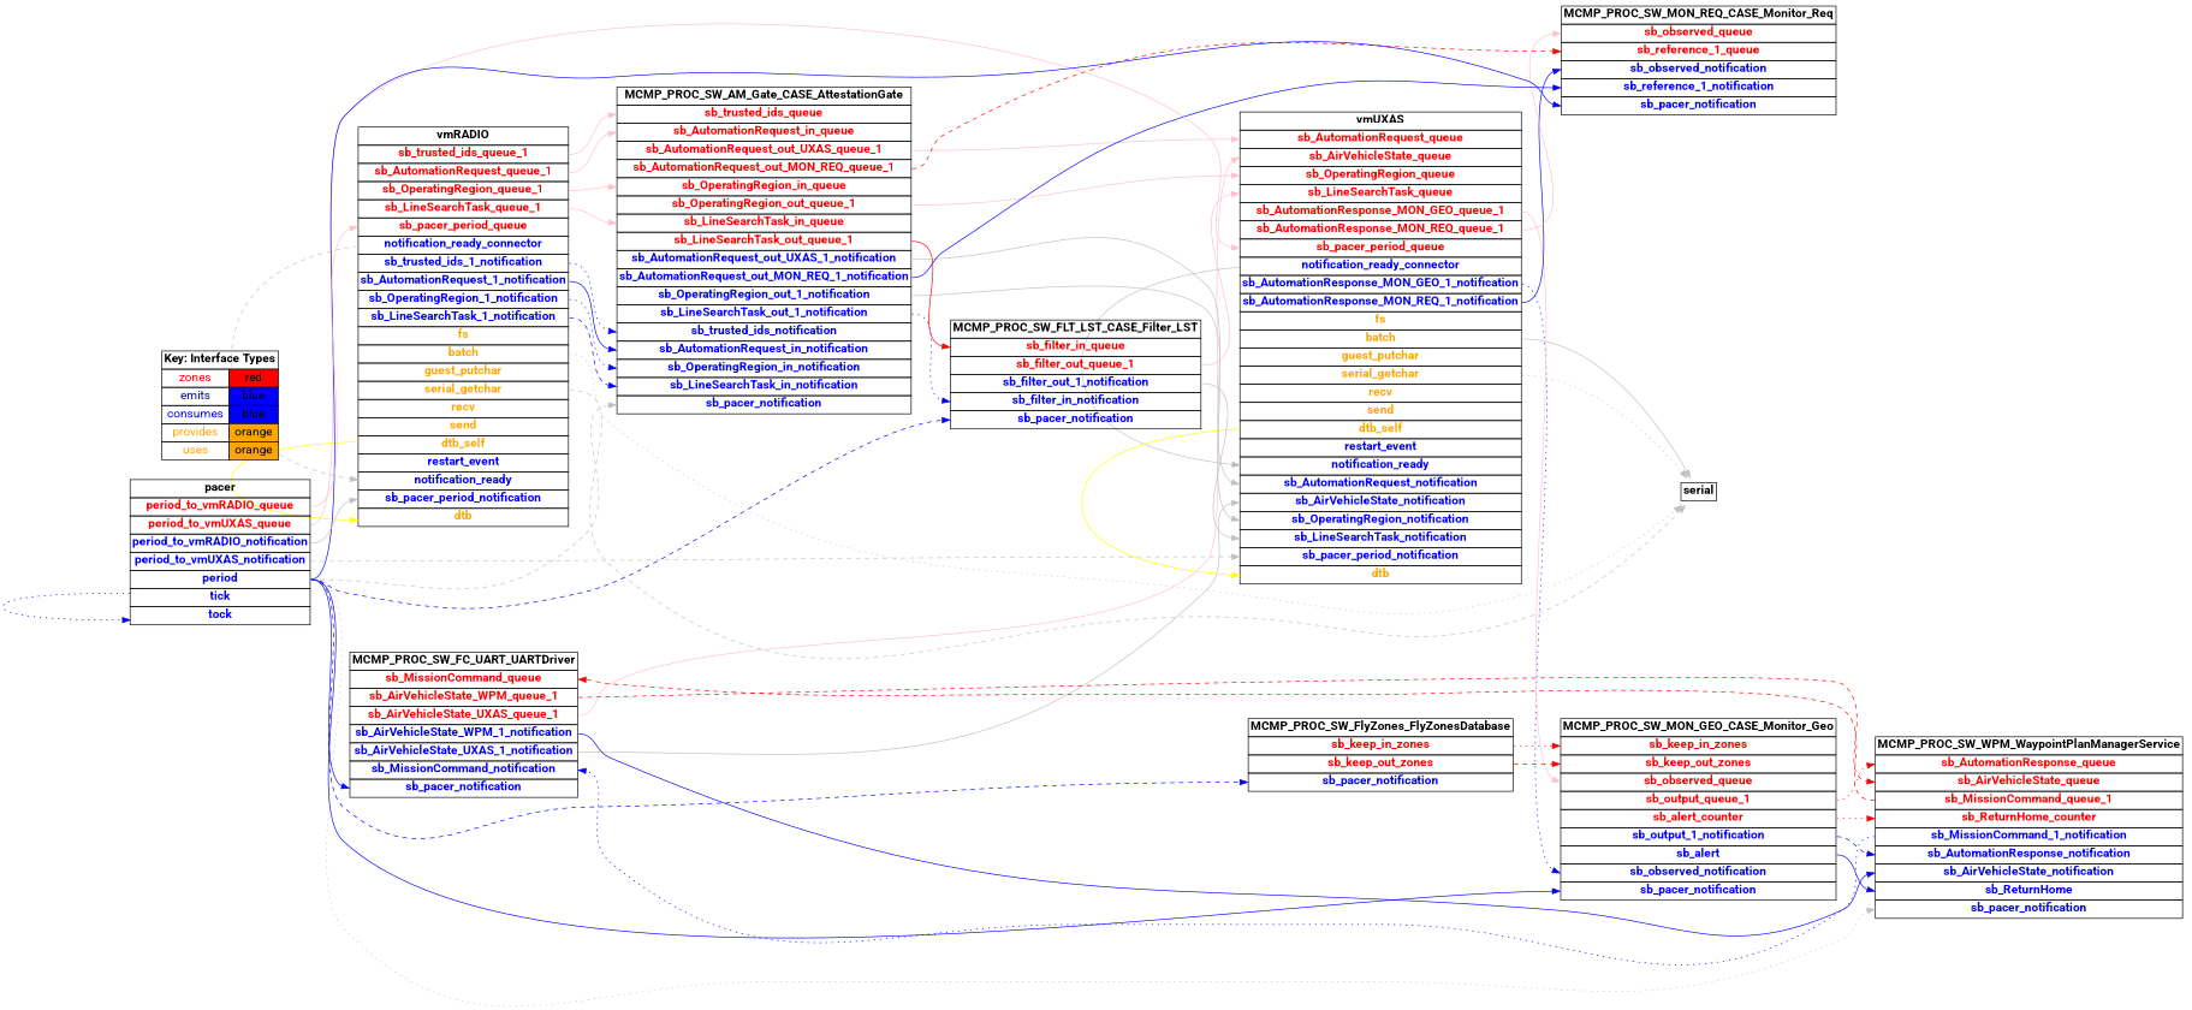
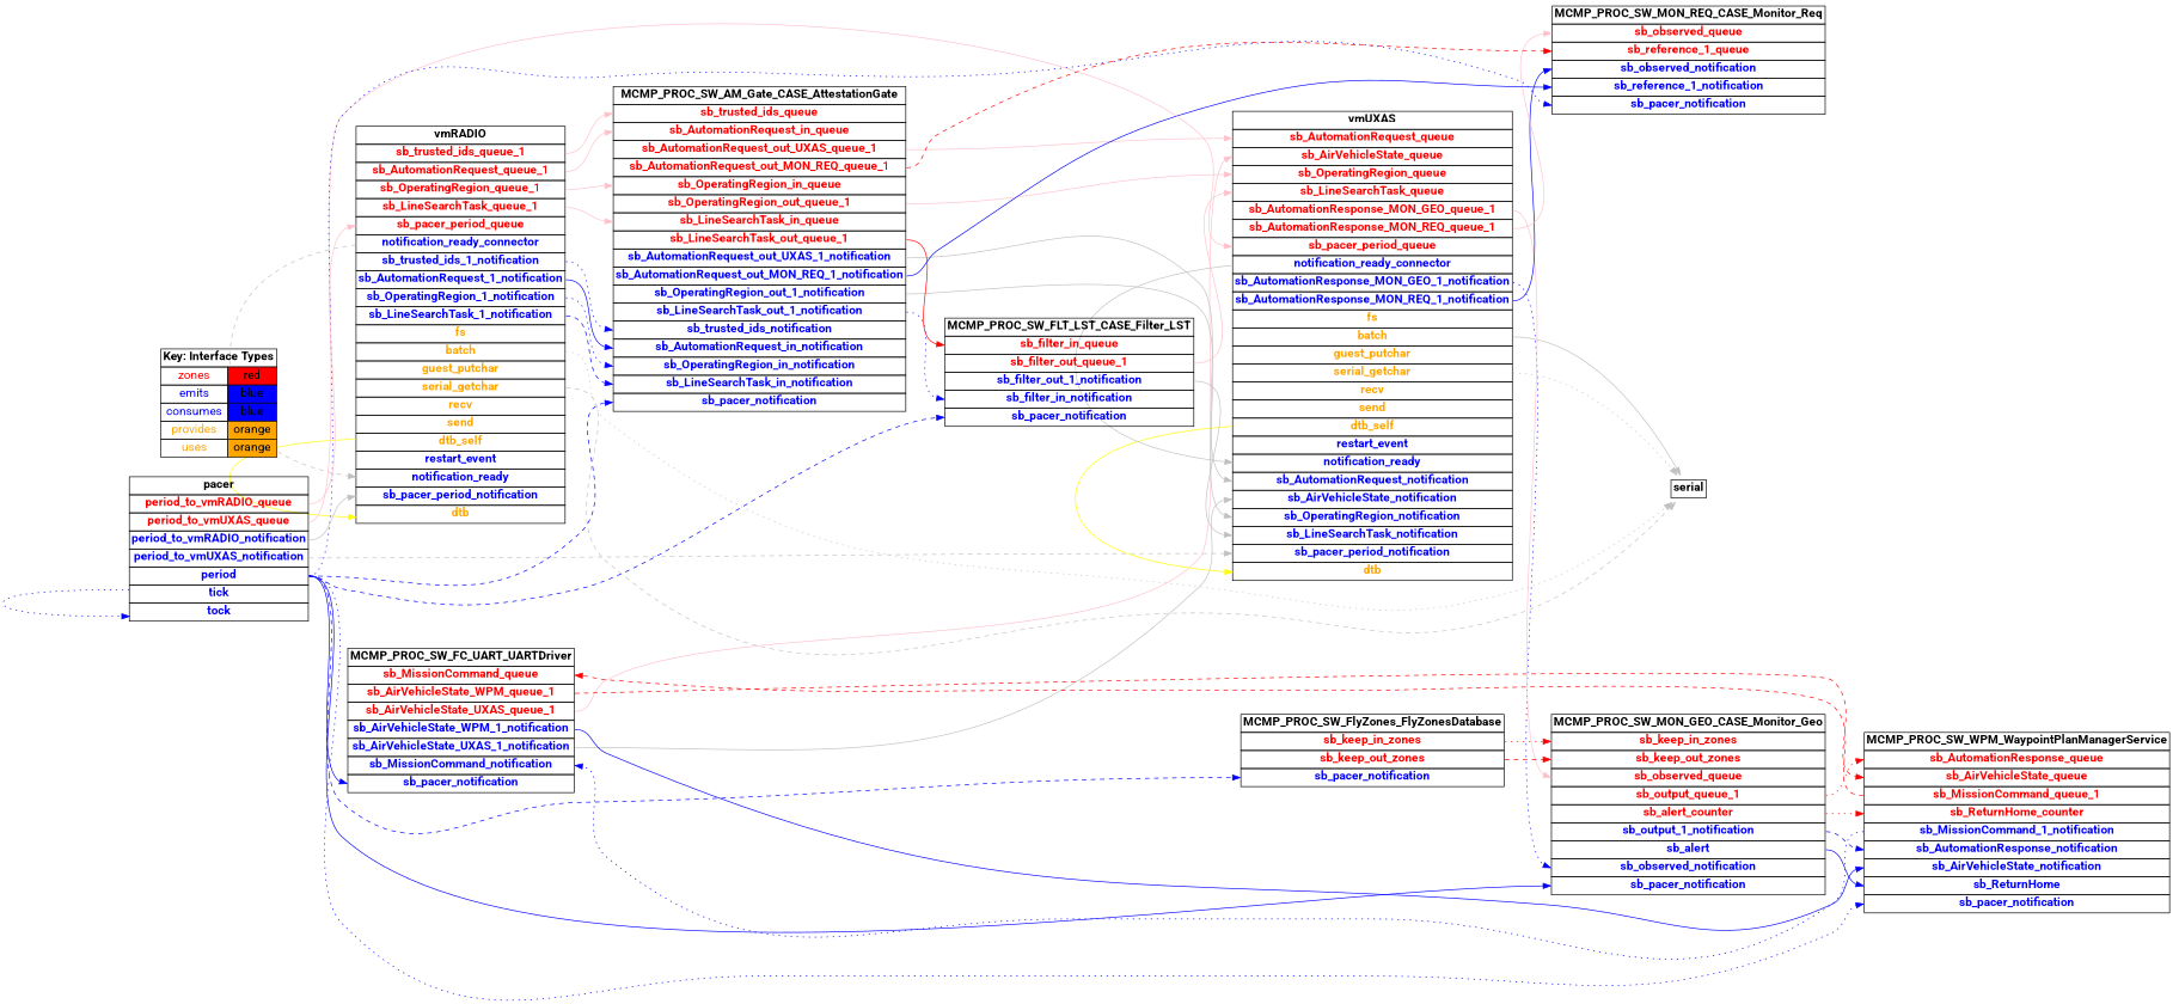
  digraph {
    fontname=Roboto
    rankdir=LR
    node [fontname=Roboto fontsize=16 shape=plaintext]
    edge [color=blue fontname=Roboto headport=sb_pacer_notification style=solid tailport=period]
    n1 [label=<     <TABLE BORDER="0" CELLBORDER="1" CELLSPACING="0">       <TR><TD><B>MCMP_PROC_SW_FC_UART_UARTDriver</B></TD></TR>       <TR><TD PORT="sb_MissionCommand_queue"><FONT COLOR="red"><B>sb_MissionCommand_queue</B></FONT></TD></TR>       <TR><TD PORT="sb_AirVehicleState_WPM_queue_1"><FONT COLOR="red"><B>sb_AirVehicleState_WPM_queue_1</B></FONT></TD></TR>       <TR><TD PORT="sb_AirVehicleState_UXAS_queue_1"><FONT COLOR="red"><B>sb_AirVehicleState_UXAS_queue_1</B></FONT></TD></TR>       <TR><TD PORT="sb_AirVehicleState_WPM_1_notification"><FONT COLOR="blue"><B>sb_AirVehicleState_WPM_1_notification</B></FONT></TD></TR>       <TR><TD PORT="sb_AirVehicleState_UXAS_1_notification"><FONT COLOR="blue"><B>sb_AirVehicleState_UXAS_1_notification</B></FONT></TD></TR>       <TR><TD PORT="sb_MissionCommand_notification"><FONT COLOR="blue"><B>sb_MissionCommand_notification</B></FONT></TD></TR>       <TR><TD PORT="sb_pacer_notification"><FONT COLOR="blue"><B>sb_pacer_notification</B></FONT></TD></TR>"     </TABLE>   >]
    n2 [label=<     <TABLE BORDER="0" CELLBORDER="1" CELLSPACING="0">       <TR><TD><B>vmUXAS</B></TD></TR>       <TR><TD PORT="sb_AutomationRequest_queue"><FONT COLOR="red"><B>sb_AutomationRequest_queue</B></FONT></TD></TR>       <TR><TD PORT="sb_AirVehicleState_queue"><FONT COLOR="red"><B>sb_AirVehicleState_queue</B></FONT></TD></TR>       <TR><TD PORT="sb_OperatingRegion_queue"><FONT COLOR="red"><B>sb_OperatingRegion_queue</B></FONT></TD></TR>       <TR><TD PORT="sb_LineSearchTask_queue"><FONT COLOR="red"><B>sb_LineSearchTask_queue</B></FONT></TD></TR>       <TR><TD PORT="sb_AutomationResponse_MON_GEO_queue_1"><FONT COLOR="red"><B>sb_AutomationResponse_MON_GEO_queue_1</B></FONT></TD></TR>       <TR><TD PORT="sb_AutomationResponse_MON_REQ_queue_1"><FONT COLOR="red"><B>sb_AutomationResponse_MON_REQ_queue_1</B></FONT></TD></TR>       <TR><TD PORT="sb_pacer_period_queue"><FONT COLOR="red"><B>sb_pacer_period_queue</B></FONT></TD></TR>       <TR><TD PORT="notification_ready_connector"><FONT COLOR="blue"><B>notification_ready_connector</B></FONT></TD></TR>       <TR><TD PORT="sb_AutomationResponse_MON_GEO_1_notification"><FONT COLOR="blue"><B>sb_AutomationResponse_MON_GEO_1_notification</B></FONT></TD></TR>       <TR><TD PORT="sb_AutomationResponse_MON_REQ_1_notification"><FONT COLOR="blue"><B>sb_AutomationResponse_MON_REQ_1_notification</B></FONT></TD></TR>       <TR><TD PORT="fs"><FONT COLOR="orange"><B>fs</B></FONT></TD></TR>       <TR><TD PORT="batch"><FONT COLOR="orange"><B>batch</B></FONT></TD></TR>       <TR><TD PORT="guest_putchar"><FONT COLOR="orange"><B>guest_putchar</B></FONT></TD></TR>       <TR><TD PORT="serial_getchar"><FONT COLOR="orange"><B>serial_getchar</B></FONT></TD></TR>       <TR><TD PORT="recv"><FONT COLOR="orange"><B>recv</B></FONT></TD></TR>       <TR><TD PORT="send"><FONT COLOR="orange"><B>send</B></FONT></TD></TR>       <TR><TD PORT="dtb_self"><FONT COLOR="orange"><B>dtb_self</B></FONT></TD></TR>       <TR><TD PORT="restart_event"><FONT COLOR="blue"><B>restart_event</B></FONT></TD></TR>       <TR><TD PORT="notification_ready"><FONT COLOR="blue"><B>notification_ready</B></FONT></TD></TR>       <TR><TD PORT="sb_AutomationRequest_notification"><FONT COLOR="blue"><B>sb_AutomationRequest_notification</B></FONT></TD></TR>       <TR><TD PORT="sb_AirVehicleState_notification"><FONT COLOR="blue"><B>sb_AirVehicleState_notification</B></FONT></TD></TR>       <TR><TD PORT="sb_OperatingRegion_notification"><FONT COLOR="blue"><B>sb_OperatingRegion_notification</B></FONT></TD></TR>       <TR><TD PORT="sb_LineSearchTask_notification"><FONT COLOR="blue"><B>sb_LineSearchTask_notification</B></FONT></TD></TR>       <TR><TD PORT="sb_pacer_period_notification"><FONT COLOR="blue"><B>sb_pacer_period_notification</B></FONT></TD></TR>       <TR><TD PORT="dtb"><FONT COLOR="orange"><B>dtb</B></FONT></TD></TR>"     </TABLE>   >]
    n3 [label=<     <TABLE BORDER="0" CELLBORDER="1" CELLSPACING="0">       <TR><TD><B>MCMP_PROC_SW_WPM_WaypointPlanManagerService</B></TD></TR>       <TR><TD PORT="sb_AutomationResponse_queue"><FONT COLOR="red"><B>sb_AutomationResponse_queue</B></FONT></TD></TR>       <TR><TD PORT="sb_AirVehicleState_queue"><FONT COLOR="red"><B>sb_AirVehicleState_queue</B></FONT></TD></TR>       <TR><TD PORT="sb_MissionCommand_queue_1"><FONT COLOR="red"><B>sb_MissionCommand_queue_1</B></FONT></TD></TR>       <TR><TD PORT="sb_ReturnHome_counter"><FONT COLOR="red"><B>sb_ReturnHome_counter</B></FONT></TD></TR>       <TR><TD PORT="sb_MissionCommand_1_notification"><FONT COLOR="blue"><B>sb_MissionCommand_1_notification</B></FONT></TD></TR>       <TR><TD PORT="sb_AutomationResponse_notification"><FONT COLOR="blue"><B>sb_AutomationResponse_notification</B></FONT></TD></TR>       <TR><TD PORT="sb_AirVehicleState_notification"><FONT COLOR="blue"><B>sb_AirVehicleState_notification</B></FONT></TD></TR>       <TR><TD PORT="sb_ReturnHome"><FONT COLOR="blue"><B>sb_ReturnHome</B></FONT></TD></TR>       <TR><TD PORT="sb_pacer_notification"><FONT COLOR="blue"><B>sb_pacer_notification</B></FONT></TD></TR>"     </TABLE>   >]
    n4 [label=<     <TABLE BORDER="0" CELLBORDER="1" CELLSPACING="0">       <TR><TD><B>serial</B></TD></TR>"     </TABLE>   >]
    n5 [label=<     <TABLE BORDER="0" CELLBORDER="1" CELLSPACING="0">       <TR><TD><B>MCMP_PROC_SW_MON_GEO_CASE_Monitor_Geo</B></TD></TR>       <TR><TD PORT="sb_keep_in_zones"><FONT COLOR="red"><B>sb_keep_in_zones</B></FONT></TD></TR>       <TR><TD PORT="sb_keep_out_zones"><FONT COLOR="red"><B>sb_keep_out_zones</B></FONT></TD></TR>       <TR><TD PORT="sb_observed_queue"><FONT COLOR="red"><B>sb_observed_queue</B></FONT></TD></TR>       <TR><TD PORT="sb_output_queue_1"><FONT COLOR="red"><B>sb_output_queue_1</B></FONT></TD></TR>       <TR><TD PORT="sb_alert_counter"><FONT COLOR="red"><B>sb_alert_counter</B></FONT></TD></TR>       <TR><TD PORT="sb_output_1_notification"><FONT COLOR="blue"><B>sb_output_1_notification</B></FONT></TD></TR>       <TR><TD PORT="sb_alert"><FONT COLOR="blue"><B>sb_alert</B></FONT></TD></TR>       <TR><TD PORT="sb_observed_notification"><FONT COLOR="blue"><B>sb_observed_notification</B></FONT></TD></TR>       <TR><TD PORT="sb_pacer_notification"><FONT COLOR="blue"><B>sb_pacer_notification</B></FONT></TD></TR>"     </TABLE>   >]
    n6 [label=<     <TABLE BORDER="0" CELLBORDER="1" CELLSPACING="0">       <TR><TD><B>MCMP_PROC_SW_MON_REQ_CASE_Monitor_Req</B></TD></TR>       <TR><TD PORT="sb_observed_queue"><FONT COLOR="red"><B>sb_observed_queue</B></FONT></TD></TR>       <TR><TD PORT="sb_reference_1_queue"><FONT COLOR="red"><B>sb_reference_1_queue</B></FONT></TD></TR>       <TR><TD PORT="sb_observed_notification"><FONT COLOR="blue"><B>sb_observed_notification</B></FONT></TD></TR>       <TR><TD PORT="sb_reference_1_notification"><FONT COLOR="blue"><B>sb_reference_1_notification</B></FONT></TD></TR>       <TR><TD PORT="sb_pacer_notification"><FONT COLOR="blue"><B>sb_pacer_notification</B></FONT></TD></TR>"     </TABLE>   >]
    n7 [label=<     <TABLE BORDER="0" CELLBORDER="1" CELLSPACING="0">       <TR><TD><B>vmRADIO</B></TD></TR>       <TR><TD PORT="sb_trusted_ids_queue_1"><FONT COLOR="red"><B>sb_trusted_ids_queue_1</B></FONT></TD></TR>       <TR><TD PORT="sb_AutomationRequest_queue_1"><FONT COLOR="red"><B>sb_AutomationRequest_queue_1</B></FONT></TD></TR>       <TR><TD PORT="sb_OperatingRegion_queue_1"><FONT COLOR="red"><B>sb_OperatingRegion_queue_1</B></FONT></TD></TR>       <TR><TD PORT="sb_LineSearchTask_queue_1"><FONT COLOR="red"><B>sb_LineSearchTask_queue_1</B></FONT></TD></TR>       <TR><TD PORT="sb_pacer_period_queue"><FONT COLOR="red"><B>sb_pacer_period_queue</B></FONT></TD></TR>       <TR><TD PORT="notification_ready_connector"><FONT COLOR="blue"><B>notification_ready_connector</B></FONT></TD></TR>       <TR><TD PORT="sb_trusted_ids_1_notification"><FONT COLOR="blue"><B>sb_trusted_ids_1_notification</B></FONT></TD></TR>       <TR><TD PORT="sb_AutomationRequest_1_notification"><FONT COLOR="blue"><B>sb_AutomationRequest_1_notification</B></FONT></TD></TR>       <TR><TD PORT="sb_OperatingRegion_1_notification"><FONT COLOR="blue"><B>sb_OperatingRegion_1_notification</B></FONT></TD></TR>       <TR><TD PORT="sb_LineSearchTask_1_notification"><FONT COLOR="blue"><B>sb_LineSearchTask_1_notification</B></FONT></TD></TR>       <TR><TD PORT="fs"><FONT COLOR="orange"><B>fs</B></FONT></TD></TR>       <TR><TD PORT="batch"><FONT COLOR="orange"><B>batch</B></FONT></TD></TR>       <TR><TD PORT="guest_putchar"><FONT COLOR="orange"><B>guest_putchar</B></FONT></TD></TR>       <TR><TD PORT="serial_getchar"><FONT COLOR="orange"><B>serial_getchar</B></FONT></TD></TR>       <TR><TD PORT="recv"><FONT COLOR="orange"><B>recv</B></FONT></TD></TR>       <TR><TD PORT="send"><FONT COLOR="orange"><B>send</B></FONT></TD></TR>       <TR><TD PORT="dtb_self"><FONT COLOR="orange"><B>dtb_self</B></FONT></TD></TR>       <TR><TD PORT="restart_event"><FONT COLOR="blue"><B>restart_event</B></FONT></TD></TR>       <TR><TD PORT="notification_ready"><FONT COLOR="blue"><B>notification_ready</B></FONT></TD></TR>       <TR><TD PORT="sb_pacer_period_notification"><FONT COLOR="blue"><B>sb_pacer_period_notification</B></FONT></TD></TR>       <TR><TD PORT="dtb"><FONT COLOR="orange"><B>dtb</B></FONT></TD></TR>"     </TABLE>   >]
    n8 [label=<     <TABLE BORDER="0" CELLBORDER="1" CELLSPACING="0">       <TR><TD><B>MCMP_PROC_SW_AM_Gate_CASE_AttestationGate</B></TD></TR>       <TR><TD PORT="sb_trusted_ids_queue"><FONT COLOR="red"><B>sb_trusted_ids_queue</B></FONT></TD></TR>       <TR><TD PORT="sb_AutomationRequest_in_queue"><FONT COLOR="red"><B>sb_AutomationRequest_in_queue</B></FONT></TD></TR>       <TR><TD PORT="sb_AutomationRequest_out_UXAS_queue_1"><FONT COLOR="red"><B>sb_AutomationRequest_out_UXAS_queue_1</B></FONT></TD></TR>       <TR><TD PORT="sb_AutomationRequest_out_MON_REQ_queue_1"><FONT COLOR="red"><B>sb_AutomationRequest_out_MON_REQ_queue_1</B></FONT></TD></TR>       <TR><TD PORT="sb_OperatingRegion_in_queue"><FONT COLOR="red"><B>sb_OperatingRegion_in_queue</B></FONT></TD></TR>       <TR><TD PORT="sb_OperatingRegion_out_queue_1"><FONT COLOR="red"><B>sb_OperatingRegion_out_queue_1</B></FONT></TD></TR>       <TR><TD PORT="sb_LineSearchTask_in_queue"><FONT COLOR="red"><B>sb_LineSearchTask_in_queue</B></FONT></TD></TR>       <TR><TD PORT="sb_LineSearchTask_out_queue_1"><FONT COLOR="red"><B>sb_LineSearchTask_out_queue_1</B></FONT></TD></TR>       <TR><TD PORT="sb_AutomationRequest_out_UXAS_1_notification"><FONT COLOR="blue"><B>sb_AutomationRequest_out_UXAS_1_notification</B></FONT></TD></TR>       <TR><TD PORT="sb_AutomationRequest_out_MON_REQ_1_notification"><FONT COLOR="blue"><B>sb_AutomationRequest_out_MON_REQ_1_notification</B></FONT></TD></TR>       <TR><TD PORT="sb_OperatingRegion_out_1_notification"><FONT COLOR="blue"><B>sb_OperatingRegion_out_1_notification</B></FONT></TD></TR>       <TR><TD PORT="sb_LineSearchTask_out_1_notification"><FONT COLOR="blue"><B>sb_LineSearchTask_out_1_notification</B></FONT></TD></TR>       <TR><TD PORT="sb_trusted_ids_notification"><FONT COLOR="blue"><B>sb_trusted_ids_notification</B></FONT></TD></TR>       <TR><TD PORT="sb_AutomationRequest_in_notification"><FONT COLOR="blue"><B>sb_AutomationRequest_in_notification</B></FONT></TD></TR>       <TR><TD PORT="sb_OperatingRegion_in_notification"><FONT COLOR="blue"><B>sb_OperatingRegion_in_notification</B></FONT></TD></TR>       <TR><TD PORT="sb_LineSearchTask_in_notification"><FONT COLOR="blue"><B>sb_LineSearchTask_in_notification</B></FONT></TD></TR>       <TR><TD PORT="sb_pacer_notification"><FONT COLOR="blue"><B>sb_pacer_notification</B></FONT></TD></TR>"     </TABLE>   >]
    n9 [label=<     <TABLE BORDER="0" CELLBORDER="1" CELLSPACING="0">       <TR><TD><B>MCMP_PROC_SW_FLT_LST_CASE_Filter_LST</B></TD></TR>       <TR><TD PORT="sb_filter_in_queue"><FONT COLOR="red"><B>sb_filter_in_queue</B></FONT></TD></TR>       <TR><TD PORT="sb_filter_out_queue_1"><FONT COLOR="red"><B>sb_filter_out_queue_1</B></FONT></TD></TR>       <TR><TD PORT="sb_filter_out_1_notification"><FONT COLOR="blue"><B>sb_filter_out_1_notification</B></FONT></TD></TR>       <TR><TD PORT="sb_filter_in_notification"><FONT COLOR="blue"><B>sb_filter_in_notification</B></FONT></TD></TR>       <TR><TD PORT="sb_pacer_notification"><FONT COLOR="blue"><B>sb_pacer_notification</B></FONT></TD></TR>"     </TABLE>   >]
    n10 [label=<     <TABLE BORDER="0" CELLBORDER="1" CELLSPACING="0">       <TR><TD><B>MCMP_PROC_SW_FlyZones_FlyZonesDatabase</B></TD></TR>       <TR><TD PORT="sb_keep_in_zones"><FONT COLOR="red"><B>sb_keep_in_zones</B></FONT></TD></TR>       <TR><TD PORT="sb_keep_out_zones"><FONT COLOR="red"><B>sb_keep_out_zones</B></FONT></TD></TR>       <TR><TD PORT="sb_pacer_notification"><FONT COLOR="blue"><B>sb_pacer_notification</B></FONT></TD></TR>"     </TABLE>   >]
    n11 [label=<     <TABLE BORDER="0" CELLBORDER="1" CELLSPACING="0">       <TR><TD><B>pacer</B></TD></TR>       <TR><TD PORT="period_to_vmRADIO_queue"><FONT COLOR="red"><B>period_to_vmRADIO_queue</B></FONT></TD></TR>       <TR><TD PORT="period_to_vmUXAS_queue"><FONT COLOR="red"><B>period_to_vmUXAS_queue</B></FONT></TD></TR>       <TR><TD PORT="period_to_vmRADIO_notification"><FONT COLOR="blue"><B>period_to_vmRADIO_notification</B></FONT></TD></TR>       <TR><TD PORT="period_to_vmUXAS_notification"><FONT COLOR="blue"><B>period_to_vmUXAS_notification</B></FONT></TD></TR>       <TR><TD PORT="period"><FONT COLOR="blue"><B>period</B></FONT></TD></TR>       <TR><TD PORT="tick"><FONT COLOR="blue"><B>tick</B></FONT></TD></TR>       <TR><TD PORT="tock"><FONT COLOR="blue"><B>tock</B></FONT></TD></TR>"     </TABLE>   >]
    n12 [label=<    <TABLE BORDER="0" CELLBORDER="1" CELLSPACING="0">      <TR><TD COLSPAN="2"><B>Key: Interface Types</B></TD></TR>      <TR><TD><FONT COLOR="red">zones</FONT></TD><TD BGCOLOR="red">red</TD></TR>      <TR><TD><FONT COLOR="blue">emits</FONT></TD><TD BGCOLOR="blue">blue</TD></TR>      <TR><TD><FONT COLOR="blue">consumes</FONT></TD><TD BGCOLOR="blue">blue</TD></TR>      <TR><TD><FONT COLOR="orange">provides</FONT></TD><TD BGCOLOR="orange">orange</TD></TR>      <TR><TD><FONT COLOR="orange">uses</FONT></TD><TD BGCOLOR="orange">orange</TD></TR>    </TABLE>   >]
    n1 -> n2 [color=grey headport=sb_AirVehicleState_notification tailport=sb_AirVehicleState_UXAS_1_notification]
    n1 -> n2 [color=pink headport=sb_AirVehicleState_queue tailport=sb_AirVehicleState_UXAS_queue_1 style=""]
    n1 -> n3 [headport=sb_AirVehicleState_notification tailport=sb_AirVehicleState_WPM_1_notification]
    n1 -> n3 [color=red headport=sb_AirVehicleState_queue style=dashed tailport=sb_AirVehicleState_WPM_queue_1]
    n2 -> n2 [color=yellow headport=dtb tailport=dtb_self style=""]
    n2 -> n2 [color=grey headport=notification_ready tailport=notification_ready_connector]
    n2 -> n4 [color=grey headport=processed_batch tailport=batch]
    n2 -> n4 [color=grey headport=getchar style=dotted tailport=serial_getchar]
    n2 -> n5 [headport=sb_observed_notification style=dotted tailport=sb_AutomationResponse_MON_GEO_1_notification]
    n2 -> n5 [color=pink headport=sb_observed_queue tailport=sb_AutomationResponse_MON_GEO_queue_1 style=""]
    n2 -> n6 [headport=sb_observed_notification tailport=sb_AutomationResponse_MON_REQ_1_notification]
    n2 -> n6 [color=pink headport=sb_observed_queue tailport=sb_AutomationResponse_MON_REQ_queue_1 style=""]
    n3 -> n1 [headport=sb_MissionCommand_notification style=dotted tailport=sb_MissionCommand_1_notification]
    n3 -> n1 [color=red headport=sb_MissionCommand_queue style=dashed tailport=sb_MissionCommand_queue_1]
    n5 -> n3 [headport=sb_AutomationResponse_notification style=dashed tailport=sb_output_1_notification]
    n5 -> n3 [color=red headport=sb_AutomationResponse_queue style=dotted tailport=sb_output_queue_1]
    n5 -> n3 [headport=sb_ReturnHome tailport=sb_alert]
    n5 -> n3 [color=red headport=sb_ReturnHome_counter style=dotted tailport=sb_alert_counter]
    n7 -> n4 [color=grey headport=processed_batch style=dotted tailport=batch]
    n7 -> n4 [color=grey headport=getchar style=dashed tailport=serial_getchar]
    n7 -> n7 [color=yellow headport=dtb tailport=dtb_self style=""]
    n7 -> n7 [color=grey headport=notification_ready style=dashed tailport=notification_ready_connector]
    n7 -> n8 [headport=sb_trusted_ids_notification style=dotted tailport=sb_trusted_ids_1_notification]
    n7 -> n8 [color=pink headport=sb_trusted_ids_queue tailport=sb_trusted_ids_queue_1 style=""]
    n7 -> n8 [headport=sb_AutomationRequest_in_notification tailport=sb_AutomationRequest_1_notification]
    n7 -> n8 [color=pink headport=sb_AutomationRequest_in_queue tailport=sb_AutomationRequest_queue_1 style=""]
    n7 -> n8 [headport=sb_OperatingRegion_in_notification style=dotted tailport=sb_OperatingRegion_1_notification]
    n7 -> n8 [color=pink headport=sb_OperatingRegion_in_queue tailport=sb_OperatingRegion_queue_1 style=""]
    n7 -> n8 [headport=sb_LineSearchTask_in_notification style=dashed tailport=sb_LineSearchTask_1_notification]
    n7 -> n8 [color=pink headport=sb_LineSearchTask_in_queue tailport=sb_LineSearchTask_queue_1 style=""]
    n8 -> n2 [color=grey headport=sb_AutomationRequest_notification tailport=sb_AutomationRequest_out_UXAS_1_notification]
    n8 -> n2 [color=pink headport=sb_AutomationRequest_queue tailport=sb_AutomationRequest_out_UXAS_queue_1 style=""]
    n8 -> n2 [color=grey headport=sb_OperatingRegion_notification tailport=sb_OperatingRegion_out_1_notification]
    n8 -> n2 [color=pink headport=sb_OperatingRegion_queue tailport=sb_OperatingRegion_out_queue_1 style=""]
    n8 -> n6 [headport=sb_reference_1_notification tailport=sb_AutomationRequest_out_MON_REQ_1_notification]
    n8 -> n6 [color=red headport=sb_reference_1_queue style=dashed tailport=sb_AutomationRequest_out_MON_REQ_queue_1]
    n8 -> n9 [headport=sb_filter_in_notification style=dotted tailport=sb_LineSearchTask_out_1_notification]
    n8 -> n9 [color=red headport=sb_filter_in_queue tailport=sb_LineSearchTask_out_queue_1]
    n9 -> n2 [color=grey headport=sb_LineSearchTask_notification tailport=sb_filter_out_1_notification]
    n9 -> n2 [color=pink headport=sb_LineSearchTask_queue tailport=sb_filter_out_queue_1 style=""]
    n10 -> n5 [color=red headport=sb_keep_in_zones style=dotted tailport=sb_keep_in_zones]
    n10 -> n5 [color=red headport=sb_keep_out_zones style=dashed tailport=sb_keep_out_zones]
    n11 -> n1
    n11 -> n2 [color=grey headport=sb_pacer_period_notification style=dashed tailport=period_to_vmUXAS_notification]
    n11 -> n2 [color=pink headport=sb_pacer_period_queue tailport=period_to_vmUXAS_queue style=""]
-   n11 -> n3 [color=grey style=dotted]
+   n11 -> n3 [style=dotted]
    n11 -> n5
-   n11 -> n6
+   n11 -> n6 [style=dotted]
    n11 -> n7 [color=grey headport=sb_pacer_period_notification tailport=period_to_vmRADIO_notification]
    n11 -> n7 [color=pink headport=sb_pacer_period_queue tailport=period_to_vmRADIO_queue style=""]
-   n11 -> n8 [color=grey style=dashed]
+   n11 -> n8 [style=dashed]
    n11 -> n9 [style=dashed]
    n11 -> n10 [style=dashed]
    n11 -> n11 [headport=tock style=dotted tailport=tick]
  }
